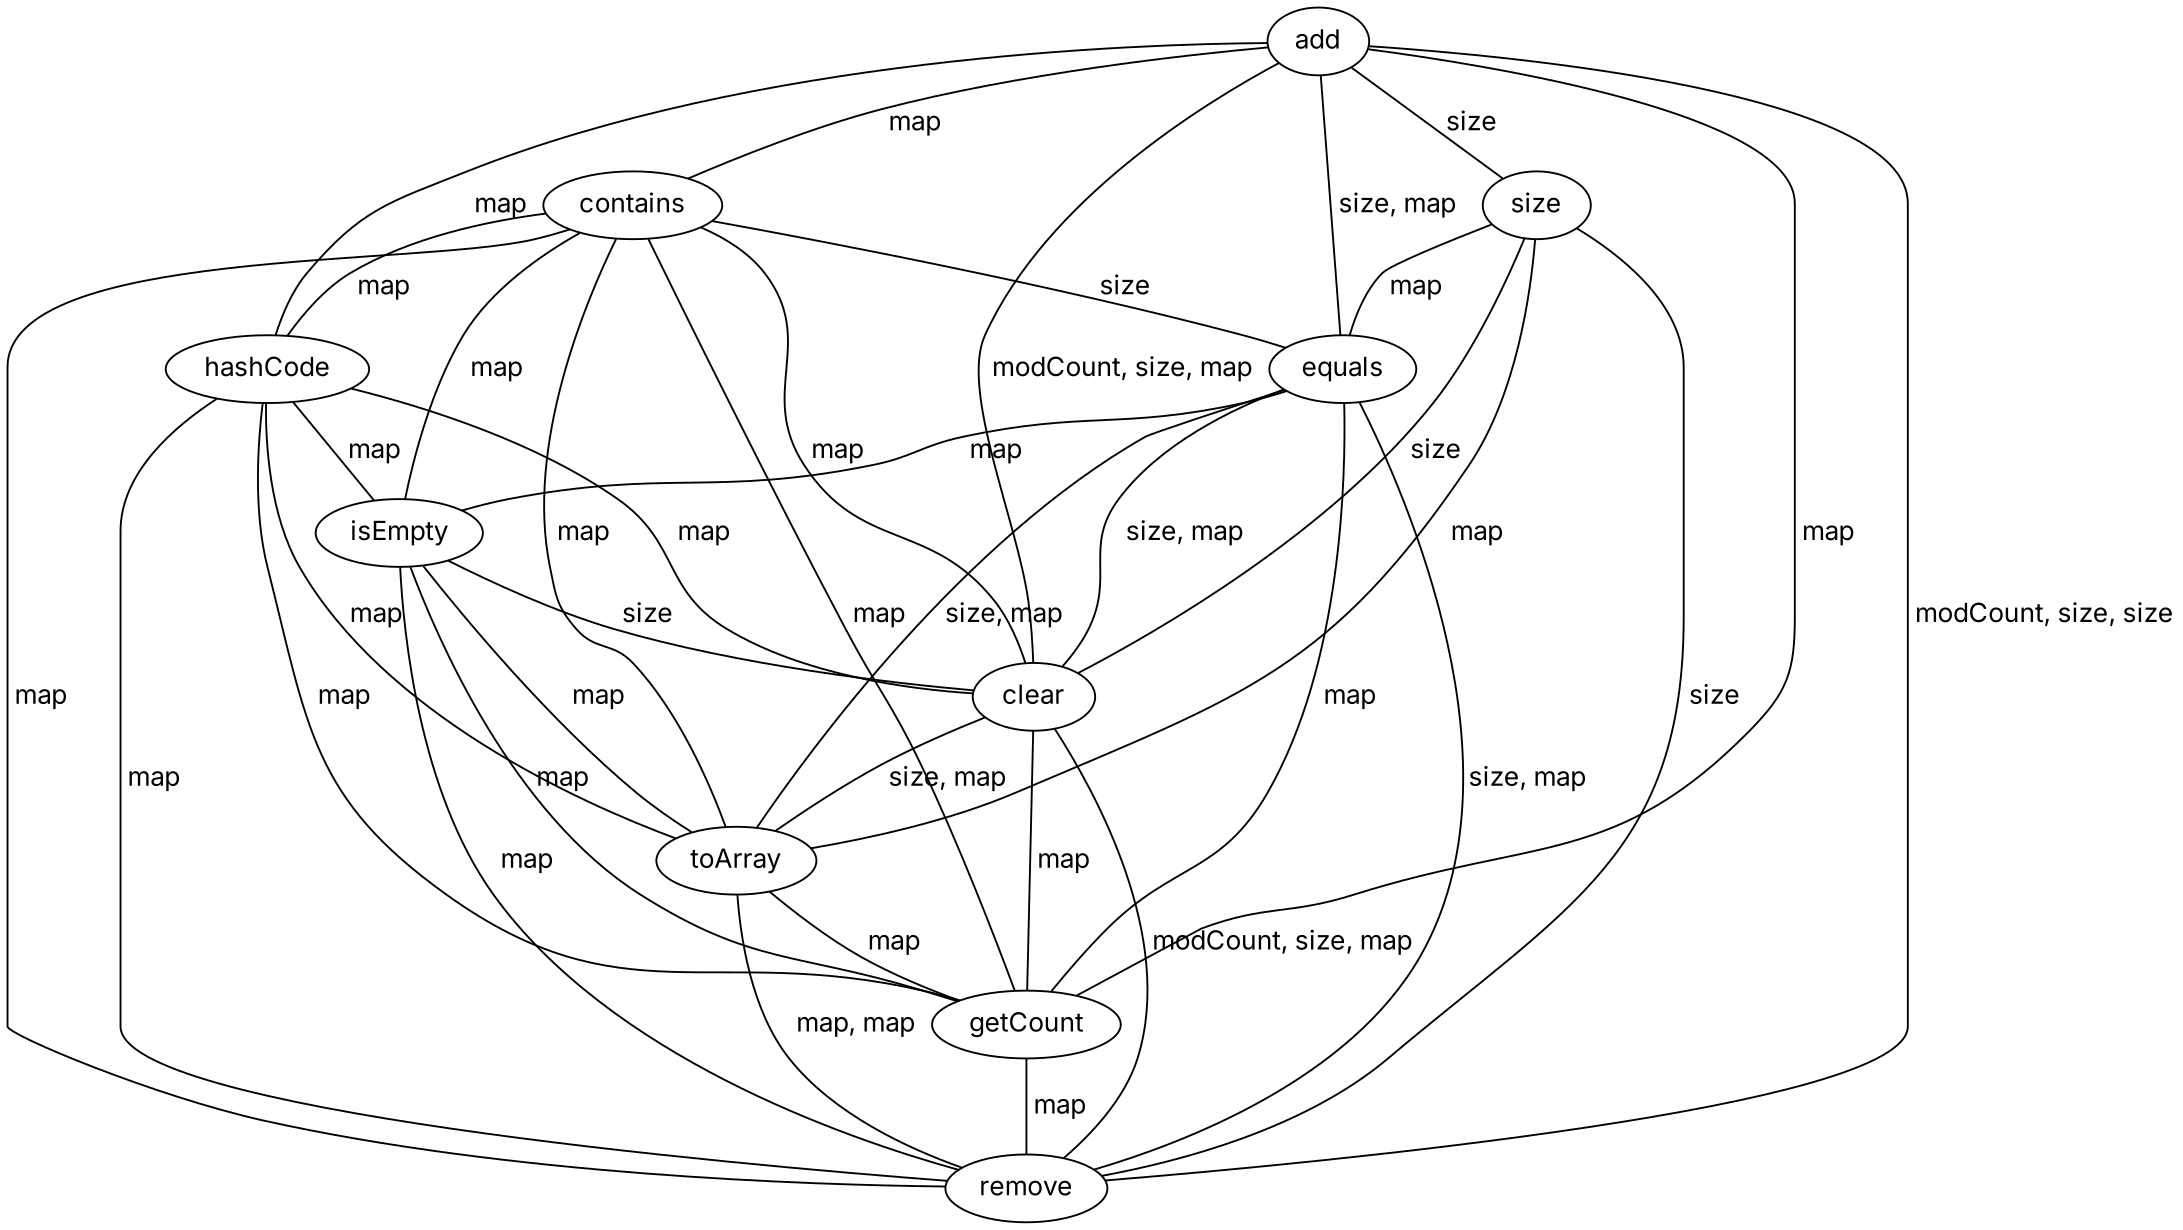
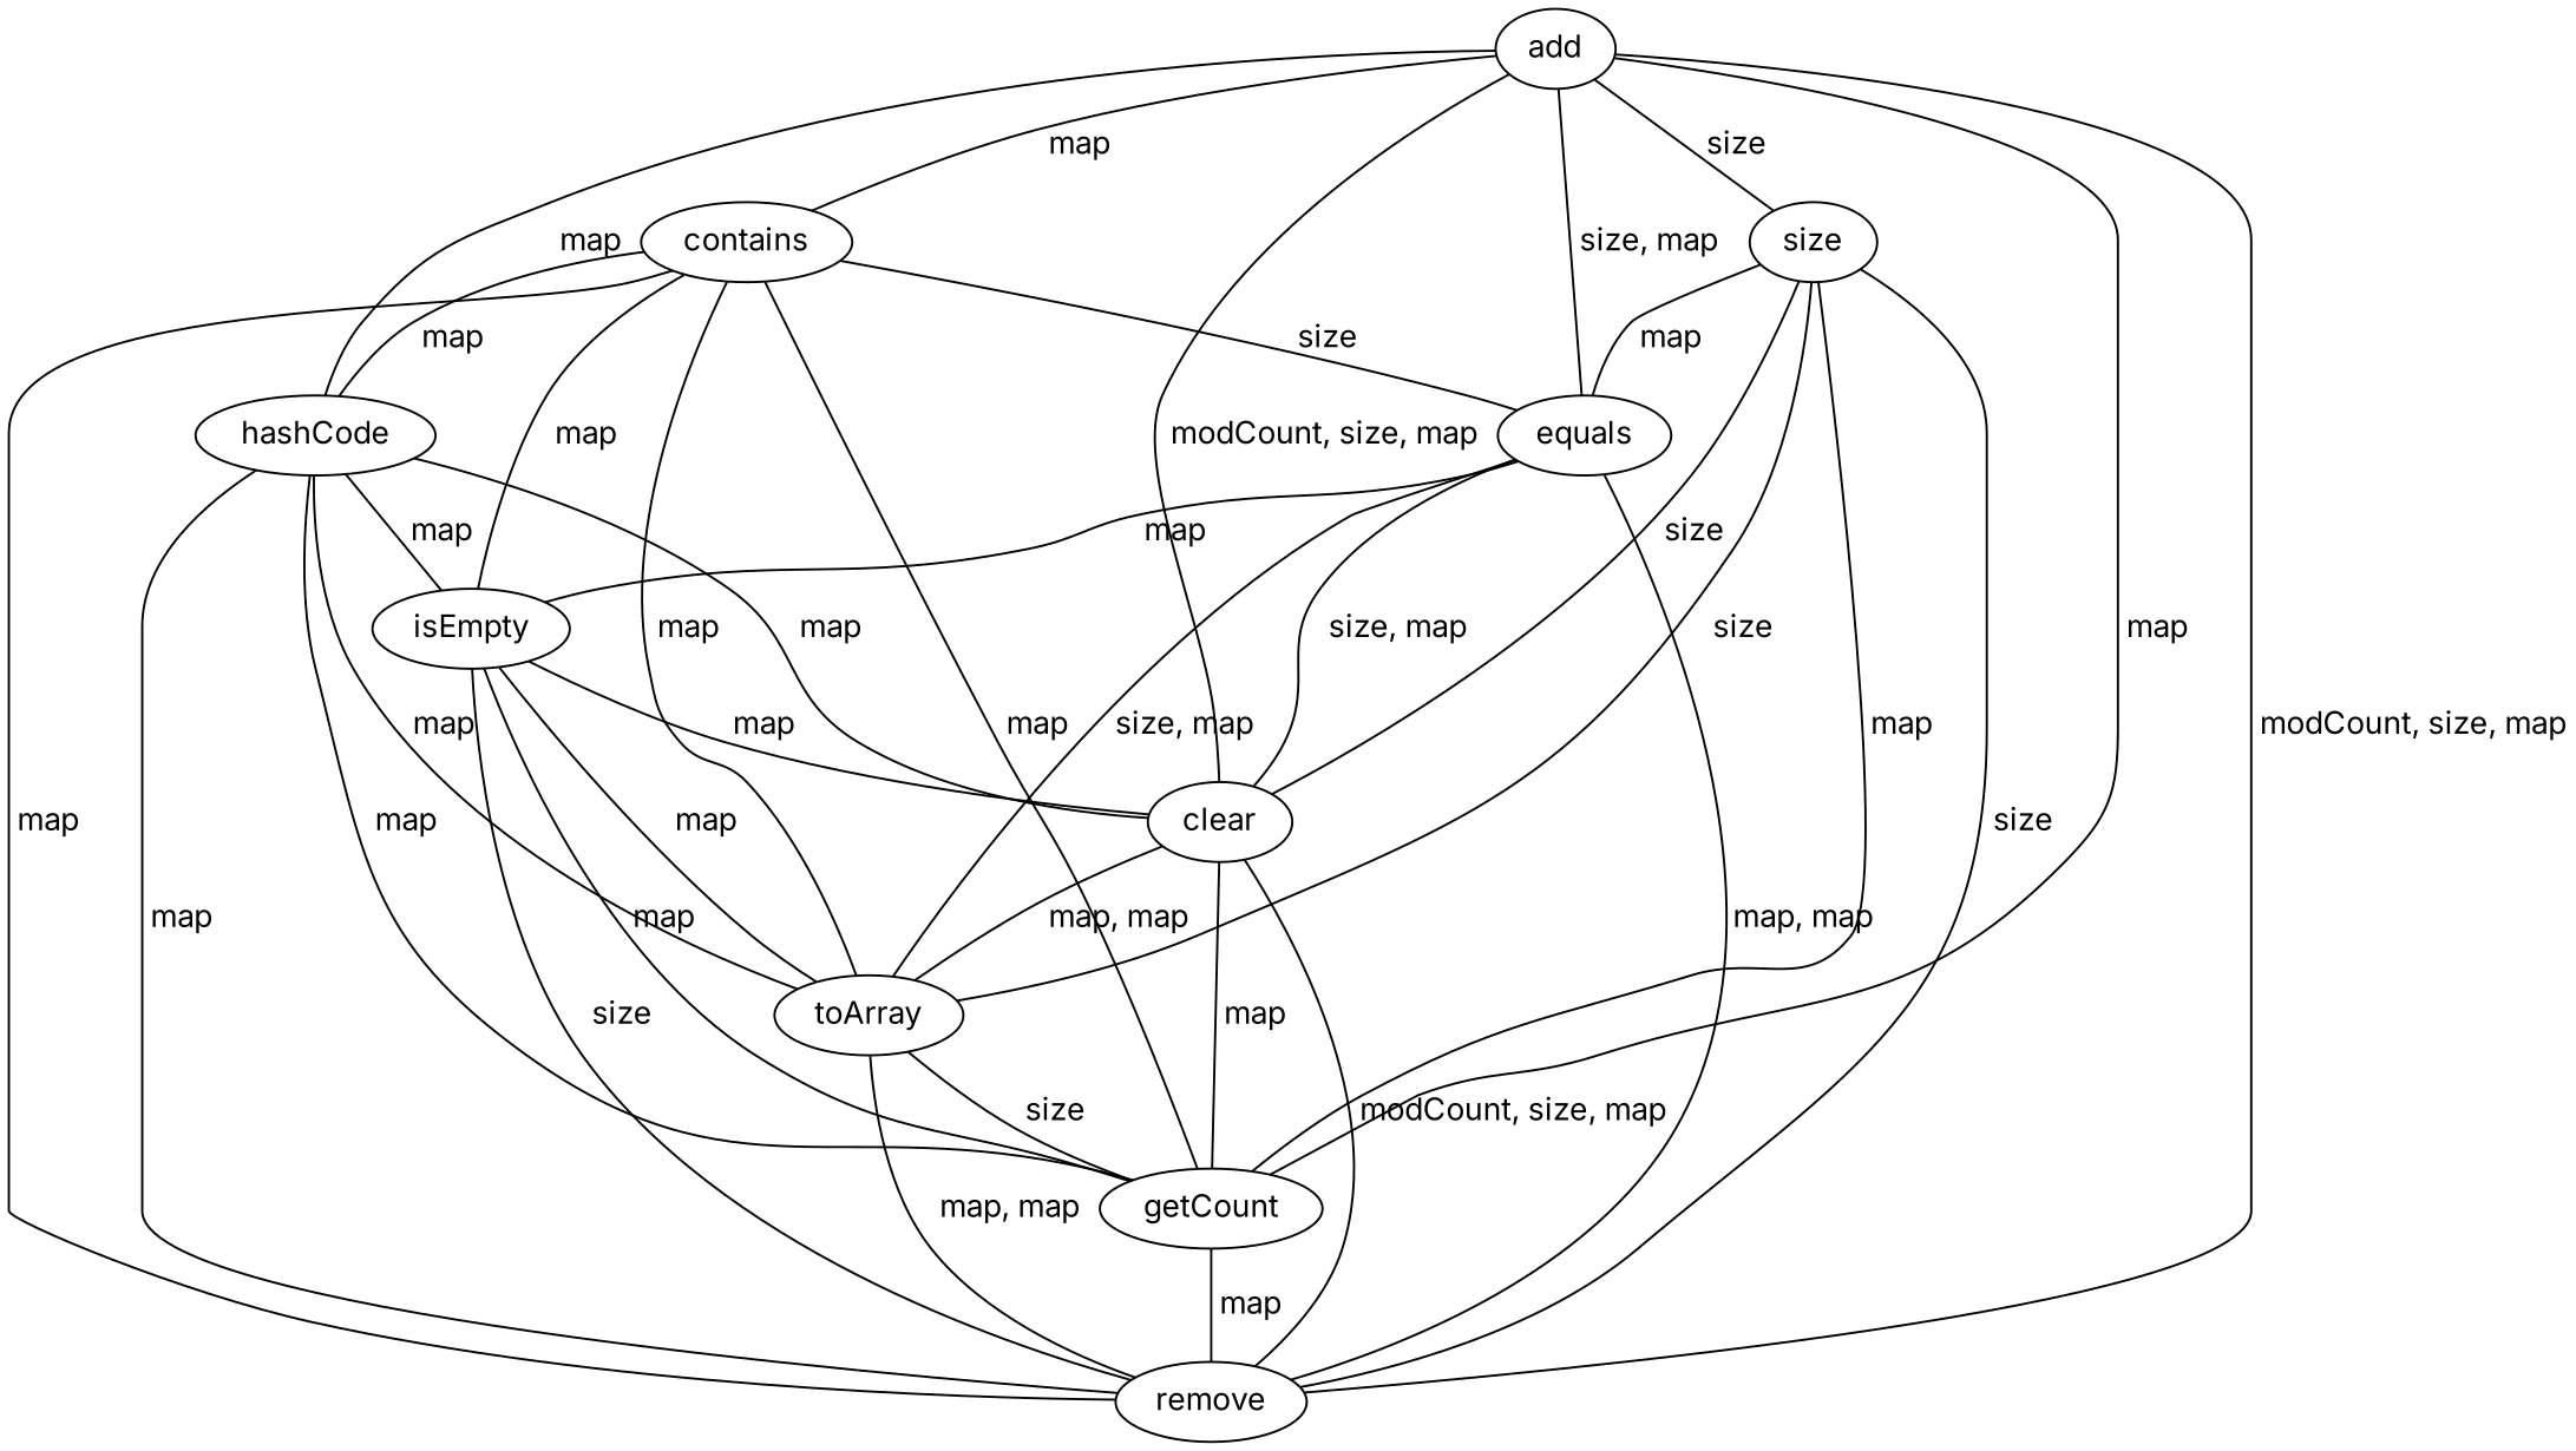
  digraph {
    fontname=Inter
    node [fontname=Inter]
    edge [dir=none fontname=Inter]
    add
    contains
    size
    hashCode
    equals
    clear
    getCount
    remove
    isEmpty
    toArray
    add -> contains [label=" map"]
    add -> size [label=" size"]
    add -> hashCode [label=" map"]
    add -> equals [label=" size, map"]
    add -> clear [label=" modCount, size, map"]
    add -> getCount [label=" map"]
-   add -> remove [label=" modCount, size, size"]
+   add -> remove [label=" modCount, size, map"]
    contains -> hashCode [label=" map"]
    contains -> equals [label=" size"]
-   contains -> clear [label=" map"]
    contains -> getCount [label=" map"]
    contains -> remove [label=" map"]
    contains -> isEmpty [label=" map"]
    contains -> toArray [label=" map"]
    size -> equals [label=" map"]
    size -> clear [label=" size"]
    size -> remove [label=" size"]
-   size -> toArray [label=" map"]
+   size -> toArray [label=" size"]
    hashCode -> clear [label=" map"]
    hashCode -> getCount [label=" map"]
    hashCode -> remove [label=" map"]
    hashCode -> isEmpty [label=" map"]
    hashCode -> toArray [label=" map"]
    equals -> clear [label=" size, map"]
-   equals -> getCount [label=" map"]
-   equals -> remove [label=" size, map"]
+   size -> getCount [label=" map"]
+   equals -> remove [label=" map, map"]
    equals -> isEmpty [label=" map"]
    equals -> toArray [label=" size, map"]
    clear -> getCount [label=" map"]
    clear -> remove [label=" modCount, size, map"]
-   clear -> toArray [label=" size, map"]
+   clear -> toArray [label=" map, map"]
    getCount -> remove [label=" map"]
-   isEmpty -> clear [label=" size"]
+   isEmpty -> clear [label=" map"]
    isEmpty -> getCount [label=" map"]
-   isEmpty -> remove [label=" map"]
+   isEmpty -> remove [label=" size"]
    isEmpty -> toArray [label=" map"]
-   toArray -> getCount [label=" map"]
+   toArray -> getCount [label=" size"]
    toArray -> remove [label=" map, map"]
  }
